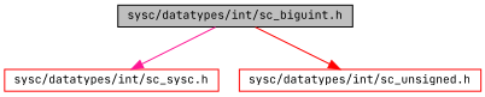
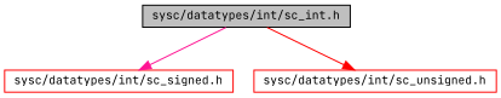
  digraph {
    fontname="JetBrains Mono"
    node [color=red fillcolor=white fontname="JetBrains Mono" fontsize=10 shape=record style=filled]
    edge [fontname="JetBrains Mono" fontsize=10 labelfontname=FreeSans labelfontsize=10 style=solid]
-   n1 [color=black fillcolor=grey75 fontcolor=black height=0.2 label="sysc/datatypes/int/sc_biguint.h" width=0.4]
-   n2 [height=0.2 label="sysc/datatypes/int/sc_sysc.h" width=0.4]
+   n1 [color=black fillcolor=grey75 fontcolor=black height=0.2 label="sysc/datatypes/int/sc_int.h" width=0.4]
+   n2 [height=0.2 label="sysc/datatypes/int/sc_signed.h" width=0.4]
    n3 [height=0.2 label="sysc/datatypes/int/sc_unsigned.h" width=0.4]
    n1 -> n2 [color=deeppink]
    n1 -> n3 [color=red]
  }
